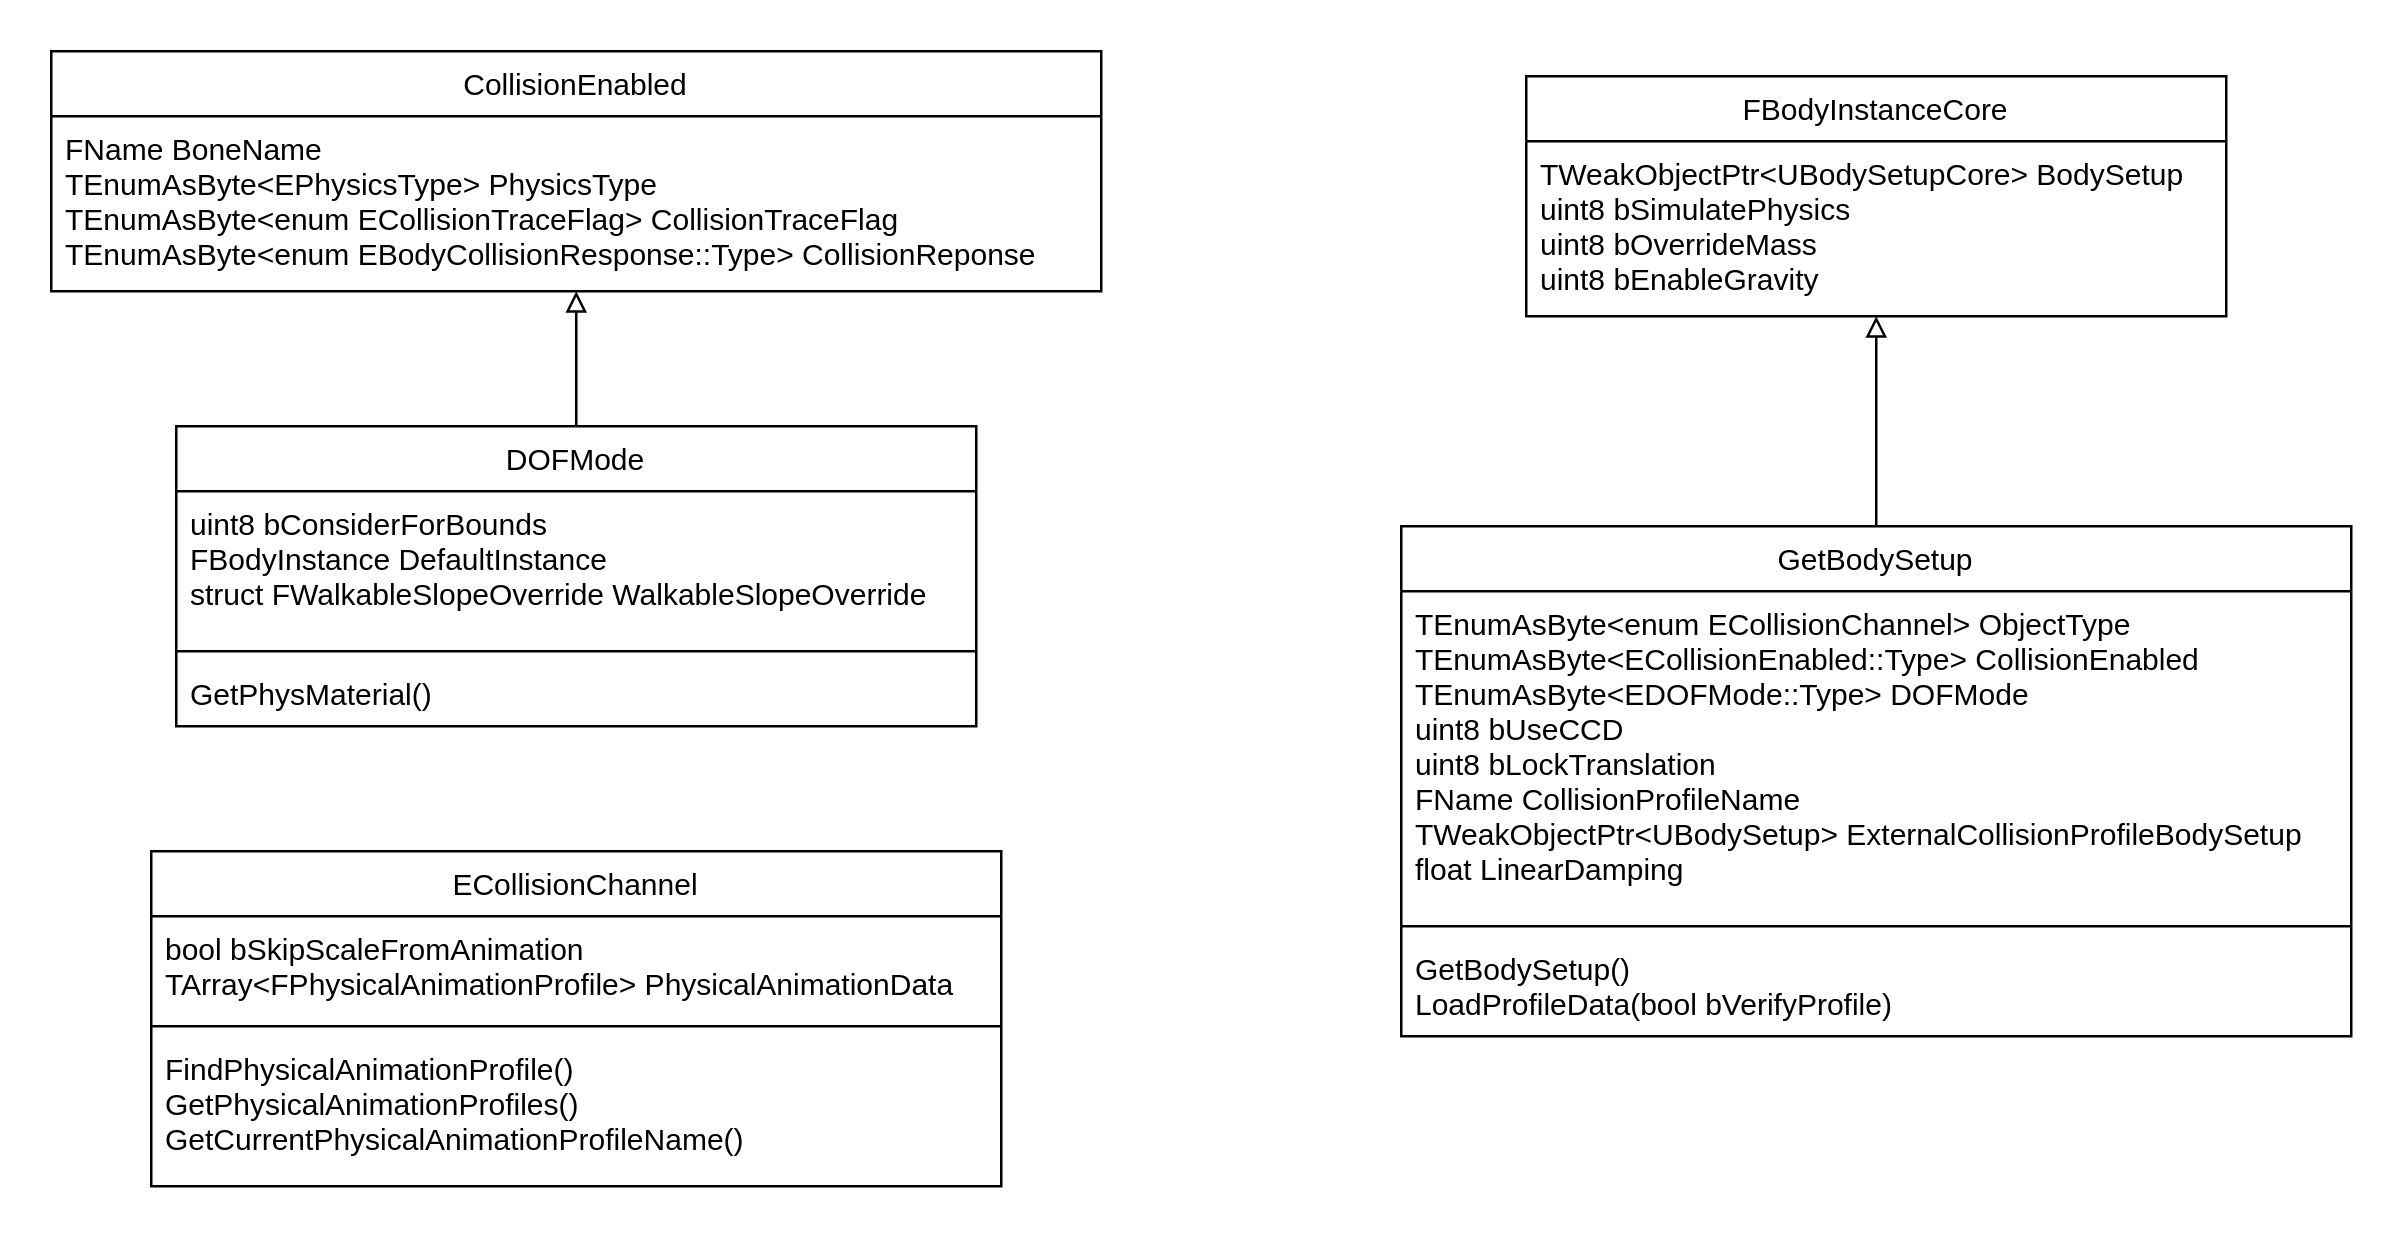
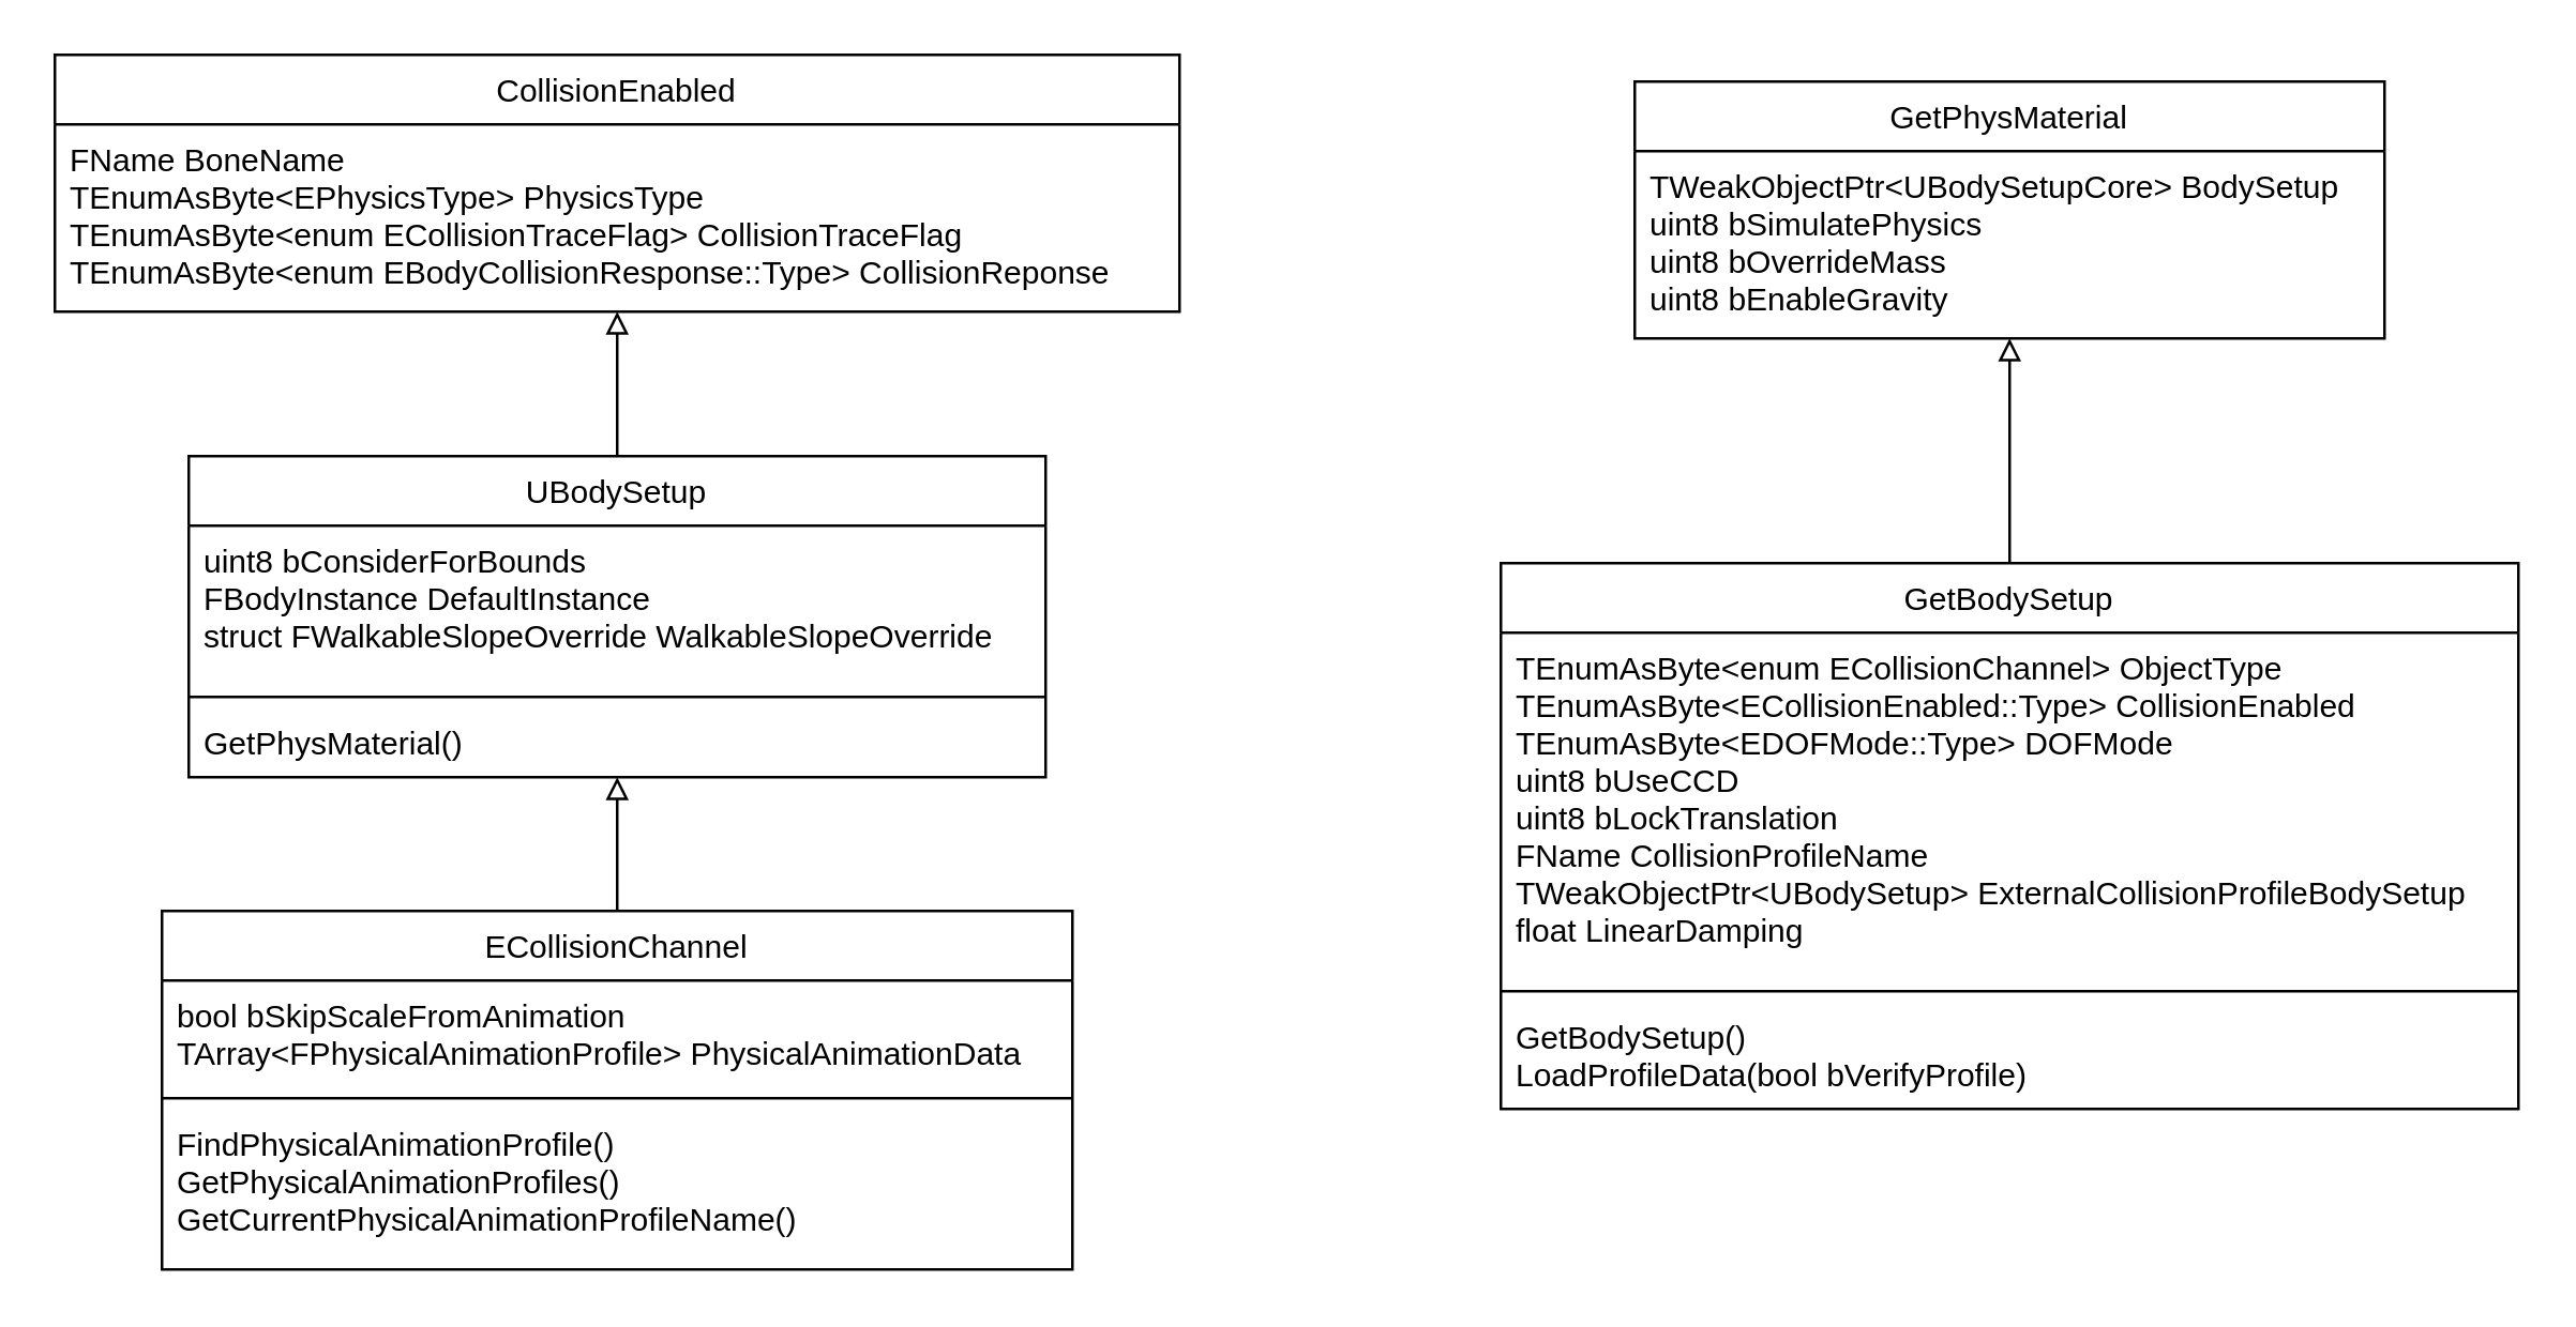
  <mxCell id="0" />
  <mxCell id="1" parent="0" />
- <mxCell id="2" value="DOFMode" style="swimlane;fontStyle=0;align=center;verticalAlign=top;childLayout=stackLayout;horizontal=1;startSize=26;horizontalStack=0;resizeParent=1;resizeParentMax=0;resizeLast=0;collapsible=1;marginBottom=0;" vertex="1" parent="1"><mxGeometry x="70" y="170" width="320" height="120" as="geometry" /></mxCell>
+ <mxCell id="2" value="UBodySetup" style="swimlane;fontStyle=0;align=center;verticalAlign=top;childLayout=stackLayout;horizontal=1;startSize=26;horizontalStack=0;resizeParent=1;resizeParentMax=0;resizeLast=0;collapsible=1;marginBottom=0;" vertex="1" parent="1"><mxGeometry x="70" y="170" width="320" height="120" as="geometry" /></mxCell>
  <mxCell id="3" value="uint8 bConsiderForBounds&#10;FBodyInstance DefaultInstance&#10;struct FWalkableSlopeOverride WalkableSlopeOverride" style="text;strokeColor=none;fillColor=none;align=left;verticalAlign=top;spacingLeft=4;spacingRight=4;overflow=hidden;rotatable=0;points=[[0,0.5],[1,0.5]];portConstraint=eastwest;" vertex="1" parent="2"><mxGeometry y="26" width="320" height="60" as="geometry" /></mxCell>
  <mxCell id="4" value="" style="line;strokeWidth=1;fillColor=none;align=left;verticalAlign=middle;spacingTop=-1;spacingLeft=3;spacingRight=3;rotatable=0;labelPosition=right;points=[];portConstraint=eastwest;strokeColor=inherit;" vertex="1" parent="2"><mxGeometry y="86" width="320" height="8" as="geometry" /></mxCell>
  <mxCell id="5" value="GetPhysMaterial()" style="text;strokeColor=none;fillColor=none;align=left;verticalAlign=top;spacingLeft=4;spacingRight=4;overflow=hidden;rotatable=0;points=[[0,0.5],[1,0.5]];portConstraint=eastwest;" vertex="1" parent="2"><mxGeometry y="94" width="320" height="26" as="geometry" /></mxCell>
  <mxCell id="6" value="ECollisionChannel" style="swimlane;fontStyle=0;align=center;verticalAlign=top;childLayout=stackLayout;horizontal=1;startSize=26;horizontalStack=0;resizeParent=1;resizeParentMax=0;resizeLast=0;collapsible=1;marginBottom=0;" vertex="1" parent="1"><mxGeometry x="60" y="340" width="340" height="134" as="geometry" /></mxCell>
  <mxCell id="7" value="bool bSkipScaleFromAnimation&#10;TArray&lt;FPhysicalAnimationProfile&gt; PhysicalAnimationData" style="text;strokeColor=none;fillColor=none;align=left;verticalAlign=top;spacingLeft=4;spacingRight=4;overflow=hidden;rotatable=0;points=[[0,0.5],[1,0.5]];portConstraint=eastwest;" vertex="1" parent="6"><mxGeometry y="26" width="340" height="40" as="geometry" /></mxCell>
  <mxCell id="8" value="" style="line;strokeWidth=1;fillColor=none;align=left;verticalAlign=middle;spacingTop=-1;spacingLeft=3;spacingRight=3;rotatable=0;labelPosition=right;points=[];portConstraint=eastwest;strokeColor=inherit;" vertex="1" parent="6"><mxGeometry y="66" width="340" height="8" as="geometry" /></mxCell>
  <mxCell id="9" value="FindPhysicalAnimationProfile()&#10;GetPhysicalAnimationProfiles()&#10;GetCurrentPhysicalAnimationProfileName()" style="text;strokeColor=none;fillColor=none;align=left;verticalAlign=top;spacingLeft=4;spacingRight=4;overflow=hidden;rotatable=0;points=[[0,0.5],[1,0.5]];portConstraint=eastwest;" vertex="1" parent="6"><mxGeometry y="74" width="340" height="60" as="geometry" /></mxCell>
+ <mxCell id="10" value="" style="endArrow=block;html=1;rounded=0;endFill=0;exitX=0.5;exitY=0;exitDx=0;exitDy=0;" edge="1" parent="1" source="6" target="5"><mxGeometry width="50" height="50" relative="1" as="geometry"><mxPoint x="340" y="470" as="sourcePoint" /><mxPoint x="90" y="310" as="targetPoint" /></mxGeometry></mxCell>
  <mxCell id="11" value="" style="endArrow=block;html=1;rounded=0;exitX=0.5;exitY=0;exitDx=0;exitDy=0;endFill=0;" edge="1" parent="1" source="2" target="13"><mxGeometry width="50" height="50" relative="1" as="geometry"><mxPoint x="350" y="380" as="sourcePoint" /><mxPoint x="90" y="97.012" as="targetPoint" /></mxGeometry></mxCell>
  <mxCell id="12" value="CollisionEnabled" style="swimlane;fontStyle=0;childLayout=stackLayout;horizontal=1;startSize=26;fillColor=none;horizontalStack=0;resizeParent=1;resizeParentMax=0;resizeLast=0;collapsible=1;marginBottom=0;html=0;" vertex="1" parent="1"><mxGeometry x="20" y="20" width="420" height="96" as="geometry" /></mxCell>
  <mxCell id="13" value="FName BoneName&#10;TEnumAsByte&lt;EPhysicsType&gt; PhysicsType&#10;TEnumAsByte&lt;enum ECollisionTraceFlag&gt; CollisionTraceFlag&#10;TEnumAsByte&lt;enum EBodyCollisionResponse::Type&gt; CollisionReponse" style="text;strokeColor=none;fillColor=none;align=left;verticalAlign=top;spacingLeft=4;spacingRight=4;overflow=hidden;rotatable=0;points=[[0,0.5],[1,0.5]];portConstraint=eastwest;html=0;" vertex="1" parent="12"><mxGeometry y="26" width="420" height="70" as="geometry" /></mxCell>
- <mxCell id="14" value="FBodyInstanceCore" style="swimlane;fontStyle=0;childLayout=stackLayout;horizontal=1;startSize=26;fillColor=none;horizontalStack=0;resizeParent=1;resizeParentMax=0;resizeLast=0;collapsible=1;marginBottom=0;html=0;" vertex="1" parent="1"><mxGeometry x="610" y="30" width="280" height="96" as="geometry" /></mxCell>
+ <mxCell id="14" value="GetPhysMaterial" style="swimlane;fontStyle=0;childLayout=stackLayout;horizontal=1;startSize=26;fillColor=none;horizontalStack=0;resizeParent=1;resizeParentMax=0;resizeLast=0;collapsible=1;marginBottom=0;html=0;" vertex="1" parent="1"><mxGeometry x="610" y="30" width="280" height="96" as="geometry" /></mxCell>
  <mxCell id="15" value="TWeakObjectPtr&lt;UBodySetupCore&gt; BodySetup&#10;uint8 bSimulatePhysics&#10;uint8 bOverrideMass&#10;uint8 bEnableGravity" style="text;strokeColor=none;fillColor=none;align=left;verticalAlign=top;spacingLeft=4;spacingRight=4;overflow=hidden;rotatable=0;points=[[0,0.5],[1,0.5]];portConstraint=eastwest;html=0;" vertex="1" parent="14"><mxGeometry y="26" width="280" height="70" as="geometry" /></mxCell>
  <mxCell id="16" value="GetBodySetup" style="swimlane;fontStyle=0;align=center;verticalAlign=top;childLayout=stackLayout;horizontal=1;startSize=26;horizontalStack=0;resizeParent=1;resizeParentMax=0;resizeLast=0;collapsible=1;marginBottom=0;html=0;" vertex="1" parent="1"><mxGeometry x="560" y="210" width="380" height="204" as="geometry" /></mxCell>
  <mxCell id="17" value="TEnumAsByte&lt;enum ECollisionChannel&gt; ObjectType&#10;TEnumAsByte&lt;ECollisionEnabled::Type&gt; CollisionEnabled&#10;TEnumAsByte&lt;EDOFMode::Type&gt; DOFMode&#10;uint8 bUseCCD&#10;uint8 bLockTranslation&#10;FName CollisionProfileName&#10;TWeakObjectPtr&lt;UBodySetup&gt; ExternalCollisionProfileBodySetup&#10;float LinearDamping" style="text;strokeColor=none;fillColor=none;align=left;verticalAlign=top;spacingLeft=4;spacingRight=4;overflow=hidden;rotatable=0;points=[[0,0.5],[1,0.5]];portConstraint=eastwest;html=0;" vertex="1" parent="16"><mxGeometry y="26" width="380" height="130" as="geometry" /></mxCell>
  <mxCell id="18" value="" style="line;strokeWidth=1;fillColor=none;align=left;verticalAlign=middle;spacingTop=-1;spacingLeft=3;spacingRight=3;rotatable=0;labelPosition=right;points=[];portConstraint=eastwest;strokeColor=inherit;html=0;" vertex="1" parent="16"><mxGeometry y="156" width="380" height="8" as="geometry" /></mxCell>
  <mxCell id="19" value="GetBodySetup()&#10;LoadProfileData(bool bVerifyProfile)" style="text;strokeColor=none;fillColor=none;align=left;verticalAlign=top;spacingLeft=4;spacingRight=4;overflow=hidden;rotatable=0;points=[[0,0.5],[1,0.5]];portConstraint=eastwest;html=0;" vertex="1" parent="16"><mxGeometry y="164" width="380" height="40" as="geometry" /></mxCell>
  <mxCell id="20" value="" style="endArrow=block;html=1;rounded=0;endFill=0;" edge="1" parent="1" source="16" target="15"><mxGeometry width="50" height="50" relative="1" as="geometry"><mxPoint x="240" y="180" as="sourcePoint" /><mxPoint x="240" y="126" as="targetPoint" /></mxGeometry></mxCell>
